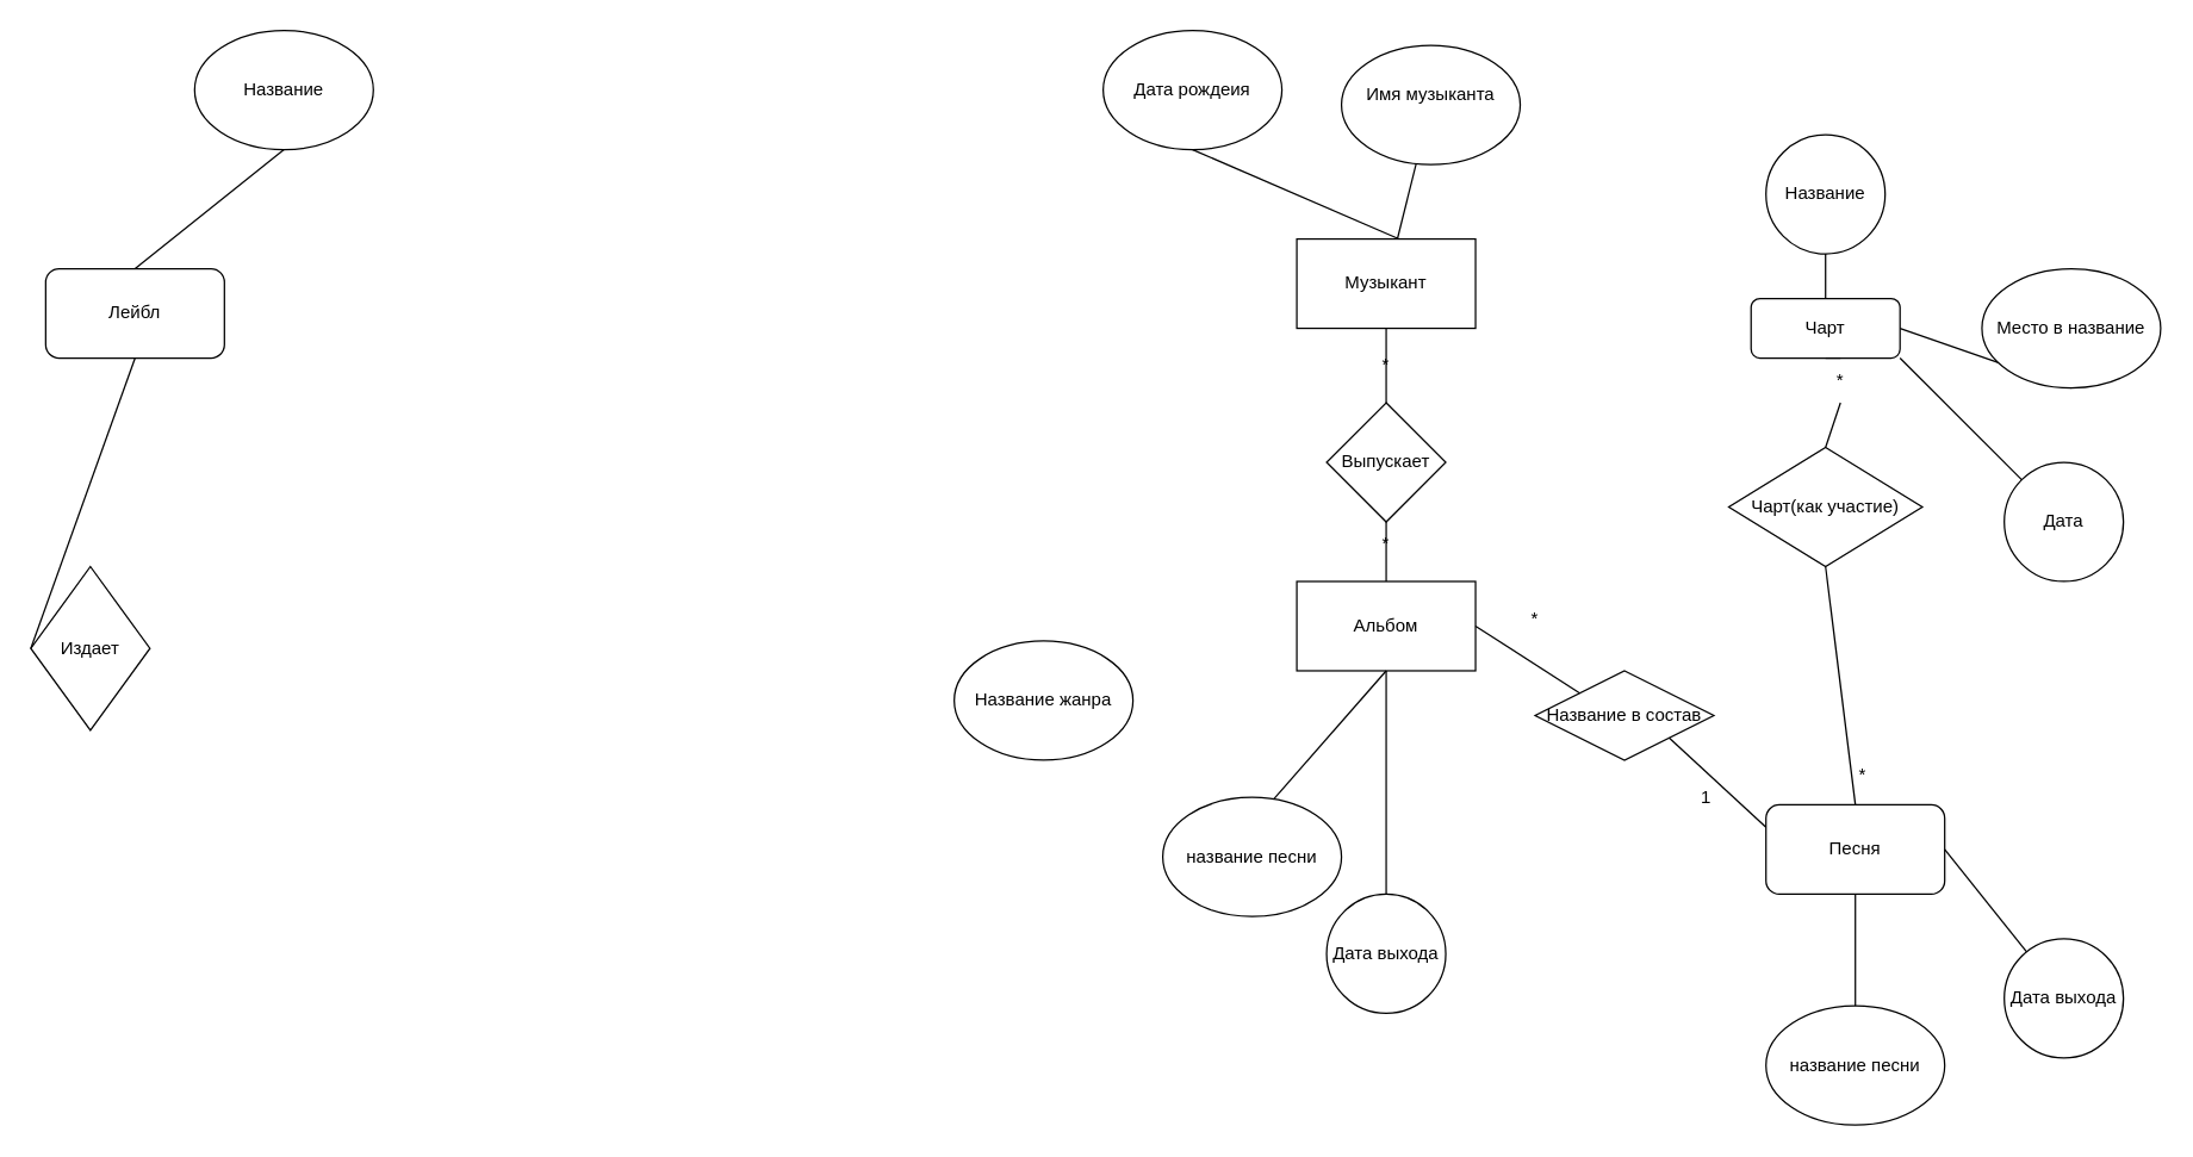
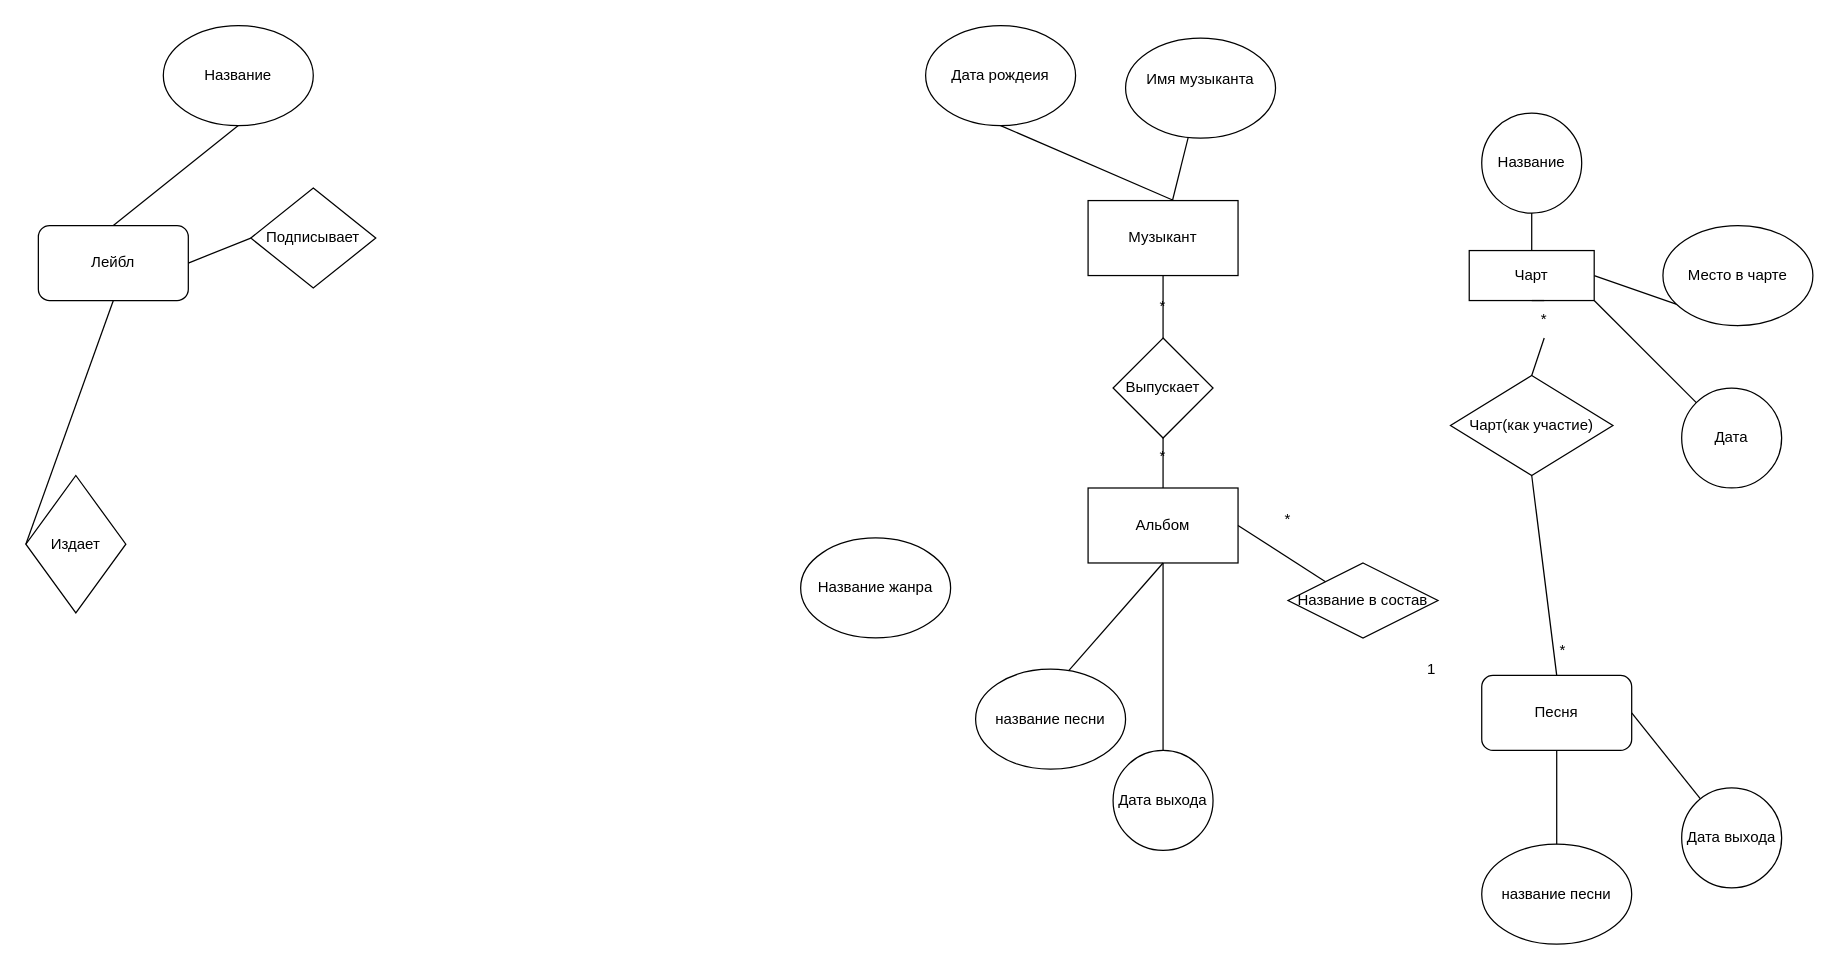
  <mxCell id="0" />
  <mxCell id="1" parent="0" />
  <mxCell id="2" value="Музыкант" style="rounded=0;whiteSpace=wrap;html=1;" vertex="1" parent="1"><mxGeometry x="870" y="160" width="120" height="60" as="geometry" /></mxCell>
  <mxCell id="3" value="Альбом" style="rounded=0;whiteSpace=wrap;html=1;" vertex="1" parent="1"><mxGeometry x="870" y="390" width="120" height="60" as="geometry" /></mxCell>
  <mxCell id="4" value="" style="endArrow=none;html=1;rounded=0;entryX=0.5;entryY=0;entryDx=0;entryDy=0;" edge="1" parent="1" source="3" target="25"><mxGeometry width="50" height="50" relative="1" as="geometry"><mxPoint x="1040" y="470" as="sourcePoint" /><mxPoint x="900" y="520" as="targetPoint" /></mxGeometry></mxCell>
  <mxCell id="5" value="Песня" style="rounded=1;whiteSpace=wrap;html=1;" vertex="1" parent="1"><mxGeometry x="1185" y="540" width="120" height="60" as="geometry" /></mxCell>
  <mxCell id="6" value="Чарт(как участие)" style="rhombus;whiteSpace=wrap;html=1;" vertex="1" parent="1"><mxGeometry x="1160" y="300" width="130" height="80" as="geometry" /></mxCell>
  <mxCell id="7" value="Название жанра" style="ellipse;whiteSpace=wrap;html=1;" vertex="1" parent="1"><mxGeometry x="640" y="430" width="120" height="80" as="geometry" /></mxCell>
  <mxCell id="8" value="Лейбл" style="rounded=1;whiteSpace=wrap;html=1;" vertex="1" parent="1"><mxGeometry x="30" y="180" width="120" height="60" as="geometry" /></mxCell>
  <mxCell id="9" value="название песни" style="ellipse;whiteSpace=wrap;html=1;" vertex="1" parent="1"><mxGeometry x="1185" y="675" width="120" height="80" as="geometry" /></mxCell>
  <mxCell id="10" value="&lt;div&gt;Имя музыканта&lt;/div&gt;&lt;div&gt;&lt;br&gt;&lt;/div&gt;" style="ellipse;whiteSpace=wrap;html=1;" vertex="1" parent="1"><mxGeometry x="900" y="30" width="120" height="80" as="geometry" /></mxCell>
  <mxCell id="11" value="" style="endArrow=none;html=1;rounded=0;" edge="1" parent="1" source="2" target="10"><mxGeometry width="50" height="50" relative="1" as="geometry"><mxPoint x="1020" y="460" as="sourcePoint" /><mxPoint x="1070" y="410" as="targetPoint" /></mxGeometry></mxCell>
  <mxCell id="12" value="" style="endArrow=none;html=1;rounded=0;entryX=0.5;entryY=0;entryDx=0;entryDy=0;" edge="1" parent="1" target="8"><mxGeometry width="50" height="50" relative="1" as="geometry"><mxPoint x="190" y="100" as="sourcePoint" /><mxPoint x="520" y="410" as="targetPoint" /></mxGeometry></mxCell>
  <mxCell id="13" value="Название" style="ellipse;whiteSpace=wrap;html=1;" vertex="1" parent="1"><mxGeometry x="130" y="20" width="120" height="80" as="geometry" /></mxCell>
  <mxCell id="14" value="" style="endArrow=none;html=1;rounded=0;entryX=0.5;entryY=1;entryDx=0;entryDy=0;exitX=0.5;exitY=0;exitDx=0;exitDy=0;" edge="1" parent="1" source="9" target="5"><mxGeometry width="50" height="50" relative="1" as="geometry"><mxPoint x="1195" y="660" as="sourcePoint" /><mxPoint x="1245" y="610" as="targetPoint" /></mxGeometry></mxCell>
  <mxCell id="15" value="" style="endArrow=none;html=1;rounded=0;exitX=1;exitY=0.5;exitDx=0;exitDy=0;" edge="1" parent="1" source="5" target="26"><mxGeometry width="50" height="50" relative="1" as="geometry"><mxPoint x="1195" y="660" as="sourcePoint" /><mxPoint x="1335" y="640" as="targetPoint" /></mxGeometry></mxCell>
  <mxCell id="16" value="" style="endArrow=none;html=1;rounded=0;entryX=0;entryY=0;entryDx=0;entryDy=0;exitX=1;exitY=1;exitDx=0;exitDy=0;" edge="1" parent="1" target="28" source="37"><mxGeometry width="50" height="50" relative="1" as="geometry"><mxPoint x="1280" y="340" as="sourcePoint" /><mxPoint x="1300" y="390" as="targetPoint" /></mxGeometry></mxCell>
  <mxCell id="17" value="" style="endArrow=none;html=1;rounded=0;entryX=0.5;entryY=1;entryDx=0;entryDy=0;exitX=1;exitY=0.5;exitDx=0;exitDy=0;" edge="1" parent="1" target="35" source="37"><mxGeometry width="50" height="50" relative="1" as="geometry"><mxPoint x="1180" y="230" as="sourcePoint" /><mxPoint x="1320" y="300" as="targetPoint" /></mxGeometry></mxCell>
  <mxCell id="18" value="" style="endArrow=none;html=1;rounded=0;entryX=0.5;entryY=1;entryDx=0;entryDy=0;exitX=0.5;exitY=0;exitDx=0;exitDy=0;" edge="1" parent="1" source="3" target="19"><mxGeometry width="50" height="50" relative="1" as="geometry"><mxPoint x="1060" y="520" as="sourcePoint" /><mxPoint x="1110" y="470" as="targetPoint" /></mxGeometry></mxCell>
  <mxCell id="19" value="Выпускает" style="rhombus;whiteSpace=wrap;html=1;" vertex="1" parent="1"><mxGeometry x="890" y="270" width="80" height="80" as="geometry" /></mxCell>
  <mxCell id="20" value="" style="endArrow=none;html=1;rounded=0;entryX=0.5;entryY=0;entryDx=0;entryDy=0;exitX=0.5;exitY=1;exitDx=0;exitDy=0;" edge="1" parent="1" source="2" target="19"><mxGeometry width="50" height="50" relative="1" as="geometry"><mxPoint x="1060" y="520" as="sourcePoint" /><mxPoint x="1110" y="470" as="targetPoint" /></mxGeometry></mxCell>
  <mxCell id="21" value="Издает" style="rhombus;whiteSpace=wrap;html=1;" vertex="1" parent="1"><mxGeometry x="20" y="380" width="80" height="110" as="geometry" /></mxCell>
  <mxCell id="22" value="" style="endArrow=none;html=1;rounded=0;entryX=0;entryY=0.5;entryDx=0;entryDy=0;exitX=0.5;exitY=1;exitDx=0;exitDy=0;" edge="1" parent="1" source="8" target="21"><mxGeometry width="50" height="50" relative="1" as="geometry"><mxPoint x="510" y="520" as="sourcePoint" /><mxPoint x="560" y="470" as="targetPoint" /></mxGeometry></mxCell>
+ <mxCell id="23" value="Подписывает" style="rhombus;whiteSpace=wrap;html=1;" vertex="1" parent="1"><mxGeometry x="200" y="150" width="100" height="80" as="geometry" /></mxCell>
+ <mxCell id="24" value="" style="endArrow=none;html=1;rounded=0;entryX=1;entryY=0.5;entryDx=0;entryDy=0;exitX=0;exitY=0.5;exitDx=0;exitDy=0;" edge="1" parent="1" source="23" target="8"><mxGeometry width="50" height="50" relative="1" as="geometry"><mxPoint x="710" y="520" as="sourcePoint" /><mxPoint x="760" y="470" as="targetPoint" /></mxGeometry></mxCell>
  <mxCell id="25" value="Дата выхода" style="ellipse;whiteSpace=wrap;html=1;aspect=fixed;" vertex="1" parent="1"><mxGeometry x="890" y="600" width="80" height="80" as="geometry" /></mxCell>
  <mxCell id="26" value="Дата выхода" style="ellipse;whiteSpace=wrap;html=1;aspect=fixed;" vertex="1" parent="1"><mxGeometry x="1345" y="630" width="80" height="80" as="geometry" /></mxCell>
  <mxCell id="27" value="" style="endArrow=none;html=1;rounded=0;entryX=0.5;entryY=1;entryDx=0;entryDy=0;exitX=0.5;exitY=0;exitDx=0;exitDy=0;" edge="1" parent="1" source="37" target="29"><mxGeometry width="50" height="50" relative="1" as="geometry"><mxPoint x="950" y="490" as="sourcePoint" /><mxPoint x="1225" y="200" as="targetPoint" /></mxGeometry></mxCell>
  <mxCell id="28" value="Дата" style="ellipse;whiteSpace=wrap;html=1;aspect=fixed;" vertex="1" parent="1"><mxGeometry x="1345" y="310" width="80" height="80" as="geometry" /></mxCell>
  <mxCell id="29" value="Название" style="ellipse;whiteSpace=wrap;html=1;aspect=fixed;" vertex="1" parent="1"><mxGeometry x="1185" y="90" width="80" height="80" as="geometry" /></mxCell>
  <mxCell id="30" value="Дата рождеия" style="ellipse;whiteSpace=wrap;html=1;" vertex="1" parent="1"><mxGeometry x="740" y="20" width="120" height="80" as="geometry" /></mxCell>
  <mxCell id="31" value="" style="endArrow=none;html=1;rounded=0;entryX=0.567;entryY=-0.004;entryDx=0;entryDy=0;entryPerimeter=0;exitX=0.5;exitY=1;exitDx=0;exitDy=0;" edge="1" parent="1" source="30" target="2"><mxGeometry width="50" height="50" relative="1" as="geometry"><mxPoint x="920" y="470" as="sourcePoint" /><mxPoint x="970" y="420" as="targetPoint" /></mxGeometry></mxCell>
  <mxCell id="32" value="название песни" style="ellipse;whiteSpace=wrap;html=1;" vertex="1" parent="1"><mxGeometry x="780" y="535" width="120" height="80" as="geometry" /></mxCell>
  <mxCell id="33" value="" style="endArrow=none;html=1;rounded=0;entryX=0.621;entryY=0.015;entryDx=0;entryDy=0;entryPerimeter=0;exitX=0.5;exitY=1;exitDx=0;exitDy=0;" edge="1" parent="1" source="3" target="32"><mxGeometry width="50" height="50" relative="1" as="geometry"><mxPoint x="920" y="470" as="sourcePoint" /><mxPoint x="970" y="420" as="targetPoint" /></mxGeometry></mxCell>
  <mxCell id="34" value="" style="endArrow=none;html=1;rounded=0;entryX=0.5;entryY=1;entryDx=0;entryDy=0;exitX=0.5;exitY=0;exitDx=0;exitDy=0;" edge="1" parent="1" source="5" target="6"><mxGeometry width="50" height="50" relative="1" as="geometry"><mxPoint x="920" y="470" as="sourcePoint" /><mxPoint x="970" y="420" as="targetPoint" /></mxGeometry></mxCell>
- <mxCell id="35" value="Место в название" style="ellipse;whiteSpace=wrap;html=1;" vertex="1" parent="1"><mxGeometry x="1330" y="180" width="120" height="80" as="geometry" /></mxCell>
+ <mxCell id="35" value="Место в чарте" style="ellipse;whiteSpace=wrap;html=1;" vertex="1" parent="1"><mxGeometry x="1330" y="180" width="120" height="80" as="geometry" /></mxCell>
  <mxCell id="36" value="Название в состав" style="shape=rhombus;perimeter=rhombusPerimeter;whiteSpace=wrap;html=1;align=center;" vertex="1" parent="1"><mxGeometry x="1030" y="450" width="120" height="60" as="geometry" /></mxCell>
- <mxCell id="37" value="&lt;div&gt;Чарт&lt;/div&gt;" style="whiteSpace=wrap;html=1;align=center;rounded=1;" vertex="1" parent="1"><mxGeometry x="1175" y="200" width="100" height="40" as="geometry" /></mxCell>
+ <mxCell id="37" value="&lt;div&gt;Чарт&lt;/div&gt;" style="whiteSpace=wrap;html=1;align=center;" vertex="1" parent="1"><mxGeometry x="1175" y="200" width="100" height="40" as="geometry" /></mxCell>
  <mxCell id="38" value="" style="endArrow=none;html=1;rounded=0;entryX=0;entryY=0;entryDx=0;entryDy=0;exitX=1;exitY=0.5;exitDx=0;exitDy=0;" edge="1" parent="1" source="3" target="36"><mxGeometry width="50" height="50" relative="1" as="geometry"><mxPoint x="960" y="450" as="sourcePoint" /><mxPoint x="1010" y="400" as="targetPoint" /></mxGeometry></mxCell>
- <mxCell id="39" value="" style="endArrow=none;html=1;rounded=0;entryX=0;entryY=0.25;entryDx=0;entryDy=0;exitX=1;exitY=1;exitDx=0;exitDy=0;" edge="1" parent="1" source="36" target="5"><mxGeometry width="50" height="50" relative="1" as="geometry"><mxPoint x="960" y="450" as="sourcePoint" /><mxPoint x="1010" y="400" as="targetPoint" /></mxGeometry></mxCell>
  <mxCell id="40" value="" style="endArrow=none;html=1;rounded=0;entryX=0.5;entryY=0;entryDx=0;entryDy=0;exitX=0.5;exitY=1;exitDx=0;exitDy=0;" edge="1" parent="1" source="43" target="6"><mxGeometry width="50" height="50" relative="1" as="geometry"><mxPoint x="960" y="450" as="sourcePoint" /><mxPoint x="1010" y="400" as="targetPoint" /></mxGeometry></mxCell>
  <mxCell id="41" value="*" style="text;html=1;align=center;verticalAlign=middle;whiteSpace=wrap;rounded=0;" vertex="1" parent="1"><mxGeometry x="1220" y="505" width="60" height="30" as="geometry" /></mxCell>
  <mxCell id="42" value="" style="endArrow=none;html=1;rounded=0;entryX=0.5;entryY=0;entryDx=0;entryDy=0;exitX=0.5;exitY=1;exitDx=0;exitDy=0;" edge="1" parent="1" source="37" target="43"><mxGeometry width="50" height="50" relative="1" as="geometry"><mxPoint x="1225" y="240" as="sourcePoint" /><mxPoint x="1225" y="300" as="targetPoint" /></mxGeometry></mxCell>
  <mxCell id="43" value="*" style="text;html=1;align=center;verticalAlign=middle;whiteSpace=wrap;rounded=0;" vertex="1" parent="1"><mxGeometry x="1205" y="240" width="60" height="30" as="geometry" /></mxCell>
  <mxCell id="44" value="*" style="text;html=1;align=center;verticalAlign=middle;whiteSpace=wrap;rounded=0;" vertex="1" parent="1"><mxGeometry x="900" y="230" width="60" height="30" as="geometry" /></mxCell>
  <mxCell id="45" value="*" style="text;html=1;align=center;verticalAlign=middle;whiteSpace=wrap;rounded=0;" vertex="1" parent="1"><mxGeometry x="900" y="350" width="60" height="30" as="geometry" /></mxCell>
  <mxCell id="46" value="1" style="text;html=1;align=center;verticalAlign=middle;whiteSpace=wrap;rounded=0;" vertex="1" parent="1"><mxGeometry x="1115" y="520" width="60" height="30" as="geometry" /></mxCell>
  <mxCell id="47" value="*" style="text;html=1;align=center;verticalAlign=middle;whiteSpace=wrap;rounded=0;" vertex="1" parent="1"><mxGeometry x="1000" y="400" width="60" height="30" as="geometry" /></mxCell>
